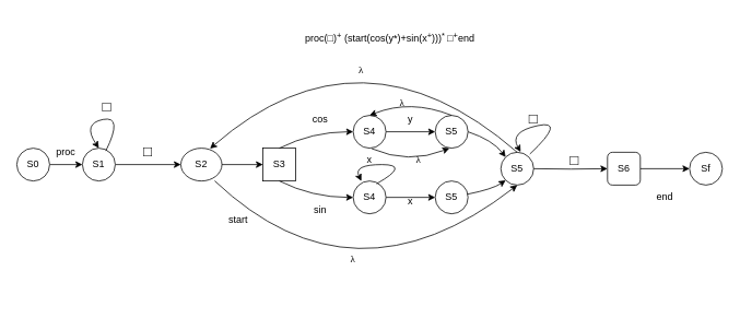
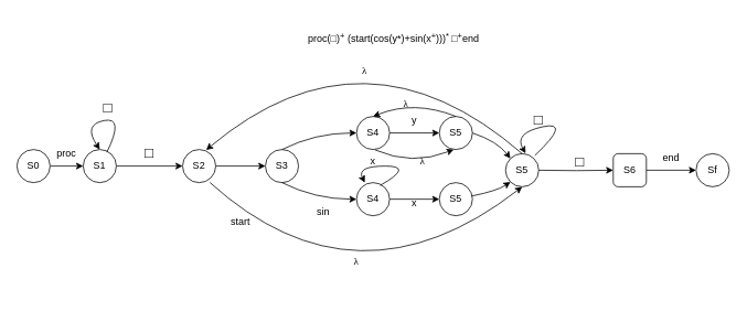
  <mxCell id="0" />
  <mxCell id="1" parent="0" />
  <mxCell id="2" style="edgeStyle=orthogonalEdgeStyle;rounded=0;orthogonalLoop=1;jettySize=auto;html=1;exitX=1;exitY=0.5;exitDx=0;exitDy=0;entryX=0;entryY=0.5;entryDx=0;entryDy=0;" parent="1" source="3" target="5" edge="1"><mxGeometry relative="1" as="geometry" /></mxCell>
  <mxCell id="3" value="S0" style="ellipse;whiteSpace=wrap;html=1;aspect=fixed;" parent="1" vertex="1"><mxGeometry x="20" y="180" width="40" height="40" as="geometry" /></mxCell>
  <mxCell id="4" style="edgeStyle=orthogonalEdgeStyle;rounded=0;orthogonalLoop=1;jettySize=auto;html=1;exitX=1;exitY=0.5;exitDx=0;exitDy=0;entryX=0;entryY=0.5;entryDx=0;entryDy=0;" parent="1" source="5" target="7" edge="1"><mxGeometry relative="1" as="geometry" /></mxCell>
  <mxCell id="5" value="S1" style="ellipse;whiteSpace=wrap;html=1;aspect=fixed;" parent="1" vertex="1"><mxGeometry x="100" y="180" width="40" height="40" as="geometry" /></mxCell>
  <mxCell id="6" style="edgeStyle=orthogonalEdgeStyle;rounded=0;orthogonalLoop=1;jettySize=auto;html=1;exitX=1;exitY=0.5;exitDx=0;exitDy=0;entryX=0;entryY=0.5;entryDx=0;entryDy=0;" parent="1" source="7" target="8" edge="1"><mxGeometry relative="1" as="geometry" /></mxCell>
- <mxCell id="7" value="S2" style="ellipse;whiteSpace=wrap;html=1;aspect=fixed;" parent="1" vertex="1"><mxGeometry x="220" y="180" width="50" height="40" as="geometry" /></mxCell>
- <mxCell id="8" value="S3" style="whiteSpace=wrap;html=1;aspect=fixed;rounded=0;" parent="1" vertex="1"><mxGeometry x="320" y="180" width="40" height="40" as="geometry" /></mxCell>
+ <mxCell id="7" value="S2" style="ellipse;whiteSpace=wrap;html=1;aspect=fixed;" parent="1" vertex="1"><mxGeometry x="220" y="180" width="40" height="40" as="geometry" /></mxCell>
+ <mxCell id="8" value="S3" style="ellipse;whiteSpace=wrap;html=1;aspect=fixed;" parent="1" vertex="1"><mxGeometry x="320" y="180" width="40" height="40" as="geometry" /></mxCell>
  <mxCell id="9" style="edgeStyle=orthogonalEdgeStyle;rounded=0;orthogonalLoop=1;jettySize=auto;html=1;exitX=1;exitY=0.5;exitDx=0;exitDy=0;entryX=0;entryY=0.5;entryDx=0;entryDy=0;fontSize=12;" parent="1" source="10" target="22" edge="1"><mxGeometry relative="1" as="geometry" /></mxCell>
  <mxCell id="10" value="S4" style="ellipse;whiteSpace=wrap;html=1;aspect=fixed;" parent="1" vertex="1"><mxGeometry x="430" y="140" width="40" height="40" as="geometry" /></mxCell>
  <mxCell id="11" value="proc" style="text;html=1;strokeColor=none;fillColor=none;align=center;verticalAlign=middle;whiteSpace=wrap;rounded=0;" parent="1" vertex="1"><mxGeometry x="50" y="170" width="60" height="30" as="geometry" /></mxCell>
  <mxCell id="12" value="" style="curved=1;endArrow=classic;html=1;rounded=0;exitX=0.712;exitY=0.084;exitDx=0;exitDy=0;entryX=0.5;entryY=0;entryDx=0;entryDy=0;exitPerimeter=0;" parent="1" source="5" target="5" edge="1"><mxGeometry width="50" height="50" relative="1" as="geometry"><mxPoint x="150" y="330" as="sourcePoint" /><mxPoint x="200" y="280" as="targetPoint" /><Array as="points"><mxPoint x="150" y="140" /><mxPoint x="100" y="150" /></Array></mxGeometry></mxCell>
  <mxCell id="13" value="&lt;span lang=&quot;EN-US&quot;&gt;&lt;font style=&quot;font-size: 18px;&quot;&gt;□&lt;/font&gt;&lt;/span&gt;" style="text;html=1;strokeColor=none;fillColor=none;align=center;verticalAlign=middle;whiteSpace=wrap;rounded=0;" parent="1" vertex="1"><mxGeometry x="110" y="120" width="40" height="20" as="geometry" /></mxCell>
  <mxCell id="14" value="&lt;font style=&quot;font-size: 12px;&quot;&gt;start&lt;/font&gt;" style="text;html=1;strokeColor=none;fillColor=none;align=center;verticalAlign=middle;whiteSpace=wrap;rounded=0;fontSize=18;" parent="1" vertex="1"><mxGeometry x="260" y="250" width="60" height="30" as="geometry" /></mxCell>
  <mxCell id="15" value="&lt;span lang=&quot;EN-US&quot;&gt;proc(□)&lt;sup&gt;+&lt;/sup&gt; (start(cos(y*)+sin(x&lt;sup&gt;+&lt;/sup&gt;)))&lt;sup&gt;*&amp;nbsp;&lt;/sup&gt;□&lt;sup&gt;+&lt;/sup&gt;end&lt;/span&gt;" style="text;html=1;strokeColor=none;fillColor=none;align=center;verticalAlign=middle;whiteSpace=wrap;rounded=0;fontSize=12;" parent="1" vertex="1"><mxGeometry x="290" y="30" width="370" height="30" as="geometry" /></mxCell>
  <mxCell id="16" style="edgeStyle=orthogonalEdgeStyle;rounded=0;orthogonalLoop=1;jettySize=auto;html=1;exitX=1;exitY=0.5;exitDx=0;exitDy=0;entryX=0;entryY=0.5;entryDx=0;entryDy=0;fontSize=12;" parent="1" source="17" target="23" edge="1"><mxGeometry relative="1" as="geometry" /></mxCell>
  <mxCell id="17" value="S4" style="ellipse;whiteSpace=wrap;html=1;aspect=fixed;" parent="1" vertex="1"><mxGeometry x="430" y="220" width="40" height="40" as="geometry" /></mxCell>
  <mxCell id="18" value="" style="curved=1;endArrow=classic;html=1;rounded=0;fontSize=12;exitX=0.5;exitY=0;exitDx=0;exitDy=0;entryX=0;entryY=0.5;entryDx=0;entryDy=0;" parent="1" source="8" target="10" edge="1"><mxGeometry width="50" height="50" relative="1" as="geometry"><mxPoint x="430" y="290" as="sourcePoint" /><mxPoint x="480" y="240" as="targetPoint" /><Array as="points"><mxPoint x="380" y="160" /></Array></mxGeometry></mxCell>
  <mxCell id="19" value="" style="curved=1;endArrow=classic;html=1;rounded=0;fontSize=12;exitX=0.5;exitY=1;exitDx=0;exitDy=0;entryX=0;entryY=0.5;entryDx=0;entryDy=0;" parent="1" source="8" target="17" edge="1"><mxGeometry width="50" height="50" relative="1" as="geometry"><mxPoint x="350" y="190" as="sourcePoint" /><mxPoint x="440" y="170" as="targetPoint" /><Array as="points"><mxPoint x="380" y="240" /></Array></mxGeometry></mxCell>
- <mxCell id="20" value="cos" style="text;html=1;strokeColor=none;fillColor=none;align=center;verticalAlign=middle;whiteSpace=wrap;rounded=0;fontSize=12;" parent="1" vertex="1"><mxGeometry x="360" y="130" width="60" height="30" as="geometry" /></mxCell>
  <mxCell id="21" value="sin" style="text;html=1;strokeColor=none;fillColor=none;align=center;verticalAlign=middle;whiteSpace=wrap;rounded=0;fontSize=12;" parent="1" vertex="1"><mxGeometry x="360" y="240" width="60" height="30" as="geometry" /></mxCell>
  <mxCell id="22" value="S5" style="ellipse;whiteSpace=wrap;html=1;aspect=fixed;" parent="1" vertex="1"><mxGeometry x="530" y="140" width="40" height="40" as="geometry" /></mxCell>
  <mxCell id="23" value="S5" style="ellipse;whiteSpace=wrap;html=1;aspect=fixed;" parent="1" vertex="1"><mxGeometry x="530" y="220" width="40" height="40" as="geometry" /></mxCell>
  <mxCell id="24" value="y" style="text;html=1;strokeColor=none;fillColor=none;align=center;verticalAlign=middle;whiteSpace=wrap;rounded=0;fontSize=12;" parent="1" vertex="1"><mxGeometry x="470" y="130" width="60" height="30" as="geometry" /></mxCell>
  <mxCell id="25" value="x" style="text;html=1;strokeColor=none;fillColor=none;align=center;verticalAlign=middle;whiteSpace=wrap;rounded=0;fontSize=12;" parent="1" vertex="1"><mxGeometry x="470" y="230" width="60" height="30" as="geometry" /></mxCell>
  <mxCell id="26" value="" style="curved=1;endArrow=classic;html=1;rounded=0;fontSize=12;exitX=0.712;exitY=0.084;exitDx=0;exitDy=0;entryX=0.25;entryY=0;entryDx=0;entryDy=0;entryPerimeter=0;exitPerimeter=0;" parent="1" source="17" target="17" edge="1"><mxGeometry width="50" height="50" relative="1" as="geometry"><mxPoint x="560" y="220" as="sourcePoint" /><mxPoint x="610" y="170" as="targetPoint" /><Array as="points"><mxPoint x="500" y="200" /><mxPoint x="430" y="200" /></Array></mxGeometry></mxCell>
  <mxCell id="27" value="" style="curved=1;endArrow=classic;html=1;rounded=0;fontSize=12;exitX=0.5;exitY=0;exitDx=0;exitDy=0;entryX=0.5;entryY=0;entryDx=0;entryDy=0;" parent="1" edge="1"><mxGeometry width="50" height="50" relative="1" as="geometry"><mxPoint x="550" y="140" as="sourcePoint" /><mxPoint x="450" y="140" as="targetPoint" /><Array as="points"><mxPoint x="500" y="120" /></Array></mxGeometry></mxCell>
  <mxCell id="28" value="" style="curved=1;endArrow=classic;html=1;rounded=0;fontSize=12;exitX=0.632;exitY=1.014;exitDx=0;exitDy=0;entryX=0.5;entryY=1;entryDx=0;entryDy=0;exitPerimeter=0;" parent="1" edge="1"><mxGeometry width="50" height="50" relative="1" as="geometry"><mxPoint x="452.64" y="180.56" as="sourcePoint" /><mxPoint x="547.36" y="180" as="targetPoint" /><Array as="points"><mxPoint x="497.36" y="200" /></Array></mxGeometry></mxCell>
  <mxCell id="29" value="&lt;p align=&quot;center&quot; class=&quot;MsoNormal&quot;&gt;&lt;span style=&quot;font-family: &amp;quot;Times New Roman&amp;quot;, &amp;quot;serif&amp;quot;;&quot;&gt;&lt;font style=&quot;font-size: 12px;&quot;&gt;λ&lt;/font&gt;&lt;/span&gt;&lt;/p&gt;" style="text;html=1;strokeColor=none;fillColor=none;align=center;verticalAlign=middle;whiteSpace=wrap;rounded=0;" parent="1" vertex="1"><mxGeometry x="460" y="110" width="60" height="30" as="geometry" /></mxCell>
  <mxCell id="30" value="&lt;p align=&quot;center&quot; class=&quot;MsoNormal&quot;&gt;&lt;span style=&quot;font-family: &amp;quot;Times New Roman&amp;quot;, &amp;quot;serif&amp;quot;;&quot;&gt;&lt;font style=&quot;font-size: 12px;&quot;&gt;λ&lt;/font&gt;&lt;/span&gt;&lt;/p&gt;" style="text;html=1;strokeColor=none;fillColor=none;align=center;verticalAlign=middle;whiteSpace=wrap;rounded=0;" parent="1" vertex="1"><mxGeometry x="480" y="180" width="60" height="30" as="geometry" /></mxCell>
  <mxCell id="31" value="S5" style="ellipse;whiteSpace=wrap;html=1;aspect=fixed;" parent="1" vertex="1"><mxGeometry x="610" y="185" width="40" height="40" as="geometry" /></mxCell>
  <mxCell id="32" value="" style="curved=1;endArrow=classic;html=1;rounded=0;fontSize=12;exitX=1;exitY=0.5;exitDx=0;exitDy=0;entryX=0;entryY=0;entryDx=0;entryDy=0;" parent="1" source="22" target="31" edge="1"><mxGeometry width="50" height="50" relative="1" as="geometry"><mxPoint x="600" y="270" as="sourcePoint" /><mxPoint x="650" y="220" as="targetPoint" /><Array as="points"><mxPoint x="600" y="170" /></Array></mxGeometry></mxCell>
  <mxCell id="33" value="" style="curved=1;endArrow=classic;html=1;rounded=0;fontSize=12;exitX=0.979;exitY=0.404;exitDx=0;exitDy=0;entryX=0;entryY=1;entryDx=0;entryDy=0;exitPerimeter=0;" parent="1" source="23" target="31" edge="1"><mxGeometry width="50" height="50" relative="1" as="geometry"><mxPoint x="570" y="160" as="sourcePoint" /><mxPoint x="610" y="205" as="targetPoint" /><Array as="points"><mxPoint x="600" y="230" /></Array></mxGeometry></mxCell>
  <mxCell id="34" value="&lt;p align=&quot;center&quot; class=&quot;MsoNormal&quot;&gt;&lt;span style=&quot;font-family: &amp;quot;Times New Roman&amp;quot;, &amp;quot;serif&amp;quot;;&quot;&gt;&lt;font style=&quot;font-size: 12px;&quot;&gt;λ&lt;/font&gt;&lt;/span&gt;&lt;/p&gt;" style="text;html=1;strokeColor=none;fillColor=none;align=center;verticalAlign=middle;whiteSpace=wrap;rounded=0;" parent="1" vertex="1"><mxGeometry x="410" y="70" width="60" height="30" as="geometry" /></mxCell>
  <mxCell id="35" value="" style="curved=1;endArrow=classic;html=1;rounded=0;fontSize=12;exitX=0.824;exitY=0.996;exitDx=0;exitDy=0;exitPerimeter=0;entryX=0.5;entryY=1;entryDx=0;entryDy=0;" parent="1" source="7" target="31" edge="1"><mxGeometry width="50" height="50" relative="1" as="geometry"><mxPoint x="232.96" y="219.84" as="sourcePoint" /><mxPoint x="630" y="225" as="targetPoint" /><Array as="points"><mxPoint x="430" y="380" /></Array></mxGeometry></mxCell>
  <mxCell id="36" value="&lt;p align=&quot;center&quot; class=&quot;MsoNormal&quot;&gt;&lt;span style=&quot;font-family: &amp;quot;Times New Roman&amp;quot;, &amp;quot;serif&amp;quot;;&quot;&gt;&lt;font style=&quot;font-size: 12px;&quot;&gt;λ&lt;/font&gt;&lt;/span&gt;&lt;/p&gt;" style="text;html=1;strokeColor=none;fillColor=none;align=center;verticalAlign=middle;whiteSpace=wrap;rounded=0;" parent="1" vertex="1"><mxGeometry x="400" y="300" width="60" height="30" as="geometry" /></mxCell>
  <mxCell id="37" value="" style="curved=1;endArrow=classic;html=1;rounded=0;fontSize=12;exitX=0.5;exitY=0;exitDx=0;exitDy=0;entryX=0.711;entryY=0.014;entryDx=0;entryDy=0;entryPerimeter=0;" parent="1" source="31" target="7" edge="1"><mxGeometry width="50" height="50" relative="1" as="geometry"><mxPoint x="240" y="39.84" as="sourcePoint" /><mxPoint x="637.04" y="45" as="targetPoint" /><Array as="points"><mxPoint x="440" y="20" /></Array></mxGeometry></mxCell>
  <mxCell id="38" style="edgeStyle=orthogonalEdgeStyle;rounded=0;orthogonalLoop=1;jettySize=auto;html=1;exitX=1;exitY=0.5;exitDx=0;exitDy=0;entryX=0;entryY=0.5;entryDx=0;entryDy=0;" parent="1" target="40" edge="1"><mxGeometry relative="1" as="geometry"><mxPoint x="650" y="205" as="sourcePoint" /></mxGeometry></mxCell>
  <mxCell id="39" style="edgeStyle=orthogonalEdgeStyle;rounded=0;orthogonalLoop=1;jettySize=auto;html=1;exitX=1;exitY=0.5;exitDx=0;exitDy=0;entryX=0;entryY=0.5;entryDx=0;entryDy=0;fontSize=12;" parent="1" source="40" target="43" edge="1"><mxGeometry relative="1" as="geometry" /></mxCell>
  <mxCell id="40" value="S6" style="whiteSpace=wrap;html=1;aspect=fixed;rounded=1;" parent="1" vertex="1"><mxGeometry x="740" y="185" width="40" height="40" as="geometry" /></mxCell>
  <mxCell id="41" value="" style="curved=1;endArrow=classic;html=1;rounded=0;exitX=0.884;exitY=0.053;exitDx=0;exitDy=0;entryX=0.603;entryY=-0.009;entryDx=0;entryDy=0;exitPerimeter=0;entryPerimeter=0;" parent="1" source="31" edge="1" target="31"><mxGeometry width="50" height="50" relative="1" as="geometry"><mxPoint x="690" y="335" as="sourcePoint" /><mxPoint x="630" y="185" as="targetPoint" /><Array as="points"><mxPoint x="690" y="145" /><mxPoint x="620" y="160" /></Array></mxGeometry></mxCell>
  <mxCell id="42" value="&lt;span lang=&quot;EN-US&quot;&gt;&lt;font style=&quot;font-size: 18px;&quot;&gt;□&lt;/font&gt;&lt;/span&gt;" style="text;html=1;strokeColor=none;fillColor=none;align=center;verticalAlign=middle;whiteSpace=wrap;rounded=0;" parent="1" vertex="1"><mxGeometry x="680" y="185" width="40" height="20" as="geometry" /></mxCell>
  <mxCell id="43" value="Sf" style="ellipse;whiteSpace=wrap;html=1;aspect=fixed;" parent="1" vertex="1"><mxGeometry x="840" y="185" width="40" height="40" as="geometry" /></mxCell>
- <mxCell id="44" value="&lt;font style=&quot;font-size: 12px;&quot;&gt;end&lt;/font&gt;" style="text;html=1;strokeColor=none;fillColor=none;align=center;verticalAlign=middle;whiteSpace=wrap;rounded=0;" parent="1" vertex="1"><mxGeometry x="790" y="230" width="40" height="20" as="geometry" /></mxCell>
+ <mxCell id="44" value="&lt;font style=&quot;font-size: 12px;&quot;&gt;end&lt;/font&gt;" style="text;html=1;strokeColor=none;fillColor=none;align=center;verticalAlign=middle;whiteSpace=wrap;rounded=0;" parent="1" vertex="1"><mxGeometry x="790" y="180" width="40" height="20" as="geometry" /></mxCell>
  <mxCell id="45" value="&lt;span lang=&quot;EN-US&quot;&gt;&lt;font style=&quot;font-size: 18px;&quot;&gt;□&lt;/font&gt;&lt;/span&gt;" style="text;html=1;strokeColor=none;fillColor=none;align=center;verticalAlign=middle;whiteSpace=wrap;rounded=0;" vertex="1" parent="1"><mxGeometry x="160" y="175" width="40" height="20" as="geometry" /></mxCell>
  <mxCell id="46" value="x" style="text;html=1;strokeColor=none;fillColor=none;align=center;verticalAlign=middle;whiteSpace=wrap;rounded=0;fontSize=12;" vertex="1" parent="1"><mxGeometry x="420" y="180" width="60" height="30" as="geometry" /></mxCell>
  <mxCell id="47" value="&lt;span lang=&quot;EN-US&quot;&gt;&lt;font style=&quot;font-size: 18px;&quot;&gt;□&lt;/font&gt;&lt;/span&gt;" style="text;html=1;strokeColor=none;fillColor=none;align=center;verticalAlign=middle;whiteSpace=wrap;rounded=0;" vertex="1" parent="1"><mxGeometry x="630" y="135" width="40" height="20" as="geometry" /></mxCell>
